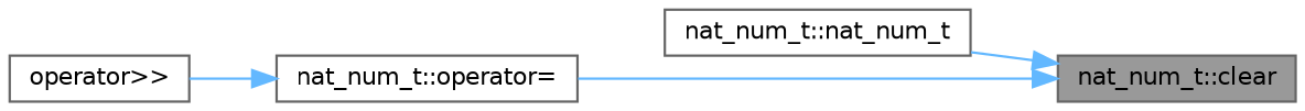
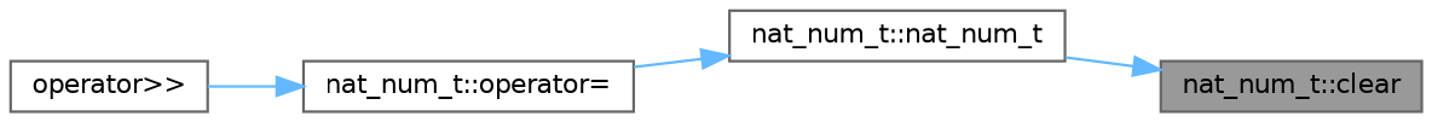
  digraph {
    rankdir=RL
    node [color=grey40 fillcolor=white fontname=Helvetica fontsize=10 shape=box style=filled]
    edge [color=steelblue1 dir=back fontname=Helvetica fontsize=10 labelfontname=Helvetica labelfontsize=10 style=solid]
    n1 [color=gray40 fillcolor=grey60 fontcolor=black height=0.2 label="nat_num_t::clear" width=0.4]
    n2 [height=0.2 label="nat_num_t::nat_num_t" width=0.4]
    n3 [height=0.2 label="nat_num_t::operator=" width=0.4]
    n4 [height=0.2 label="operator\>\>" width=0.4]
    n1 -> n2
-   n1 -> n3
+   n2 -> n3
    n3 -> n4
  }
